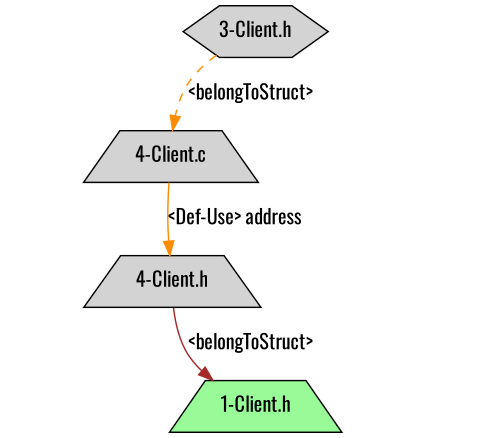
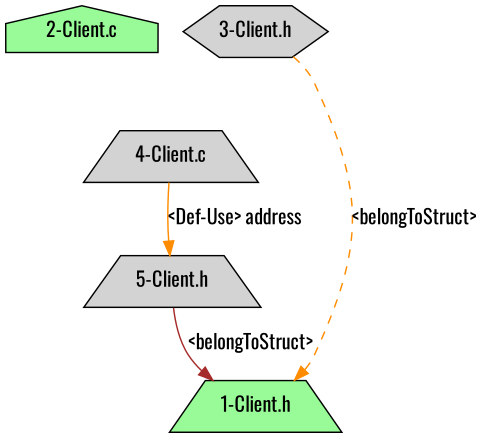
  digraph {
    fontname=Oswald
    node [fillcolor=lightgrey fontname=Oswald shape=trapezium style=filled]
    edge [color=darkorange fontname=Oswald style=solid]
+   n1 [fillcolor=palegreen label="2-Client.c" shape=house]
    n2 [label="4-Client.c"]
-   n3 [label="4-Client.h"]
+   n3 [label="5-Client.h"]
    n4 [fillcolor=palegreen label="1-Client.h"]
    n5 [label="3-Client.h" shape=hexagon]
    n2 -> n3 [label="<Def-Use> address"]
    n3 -> n4 [color=brown label="<belongToStruct>"]
-   n5 -> n2 [label="<belongToStruct>" style=dashed]
+   n5 -> n4 [label="<belongToStruct>" style=dashed]
  }
